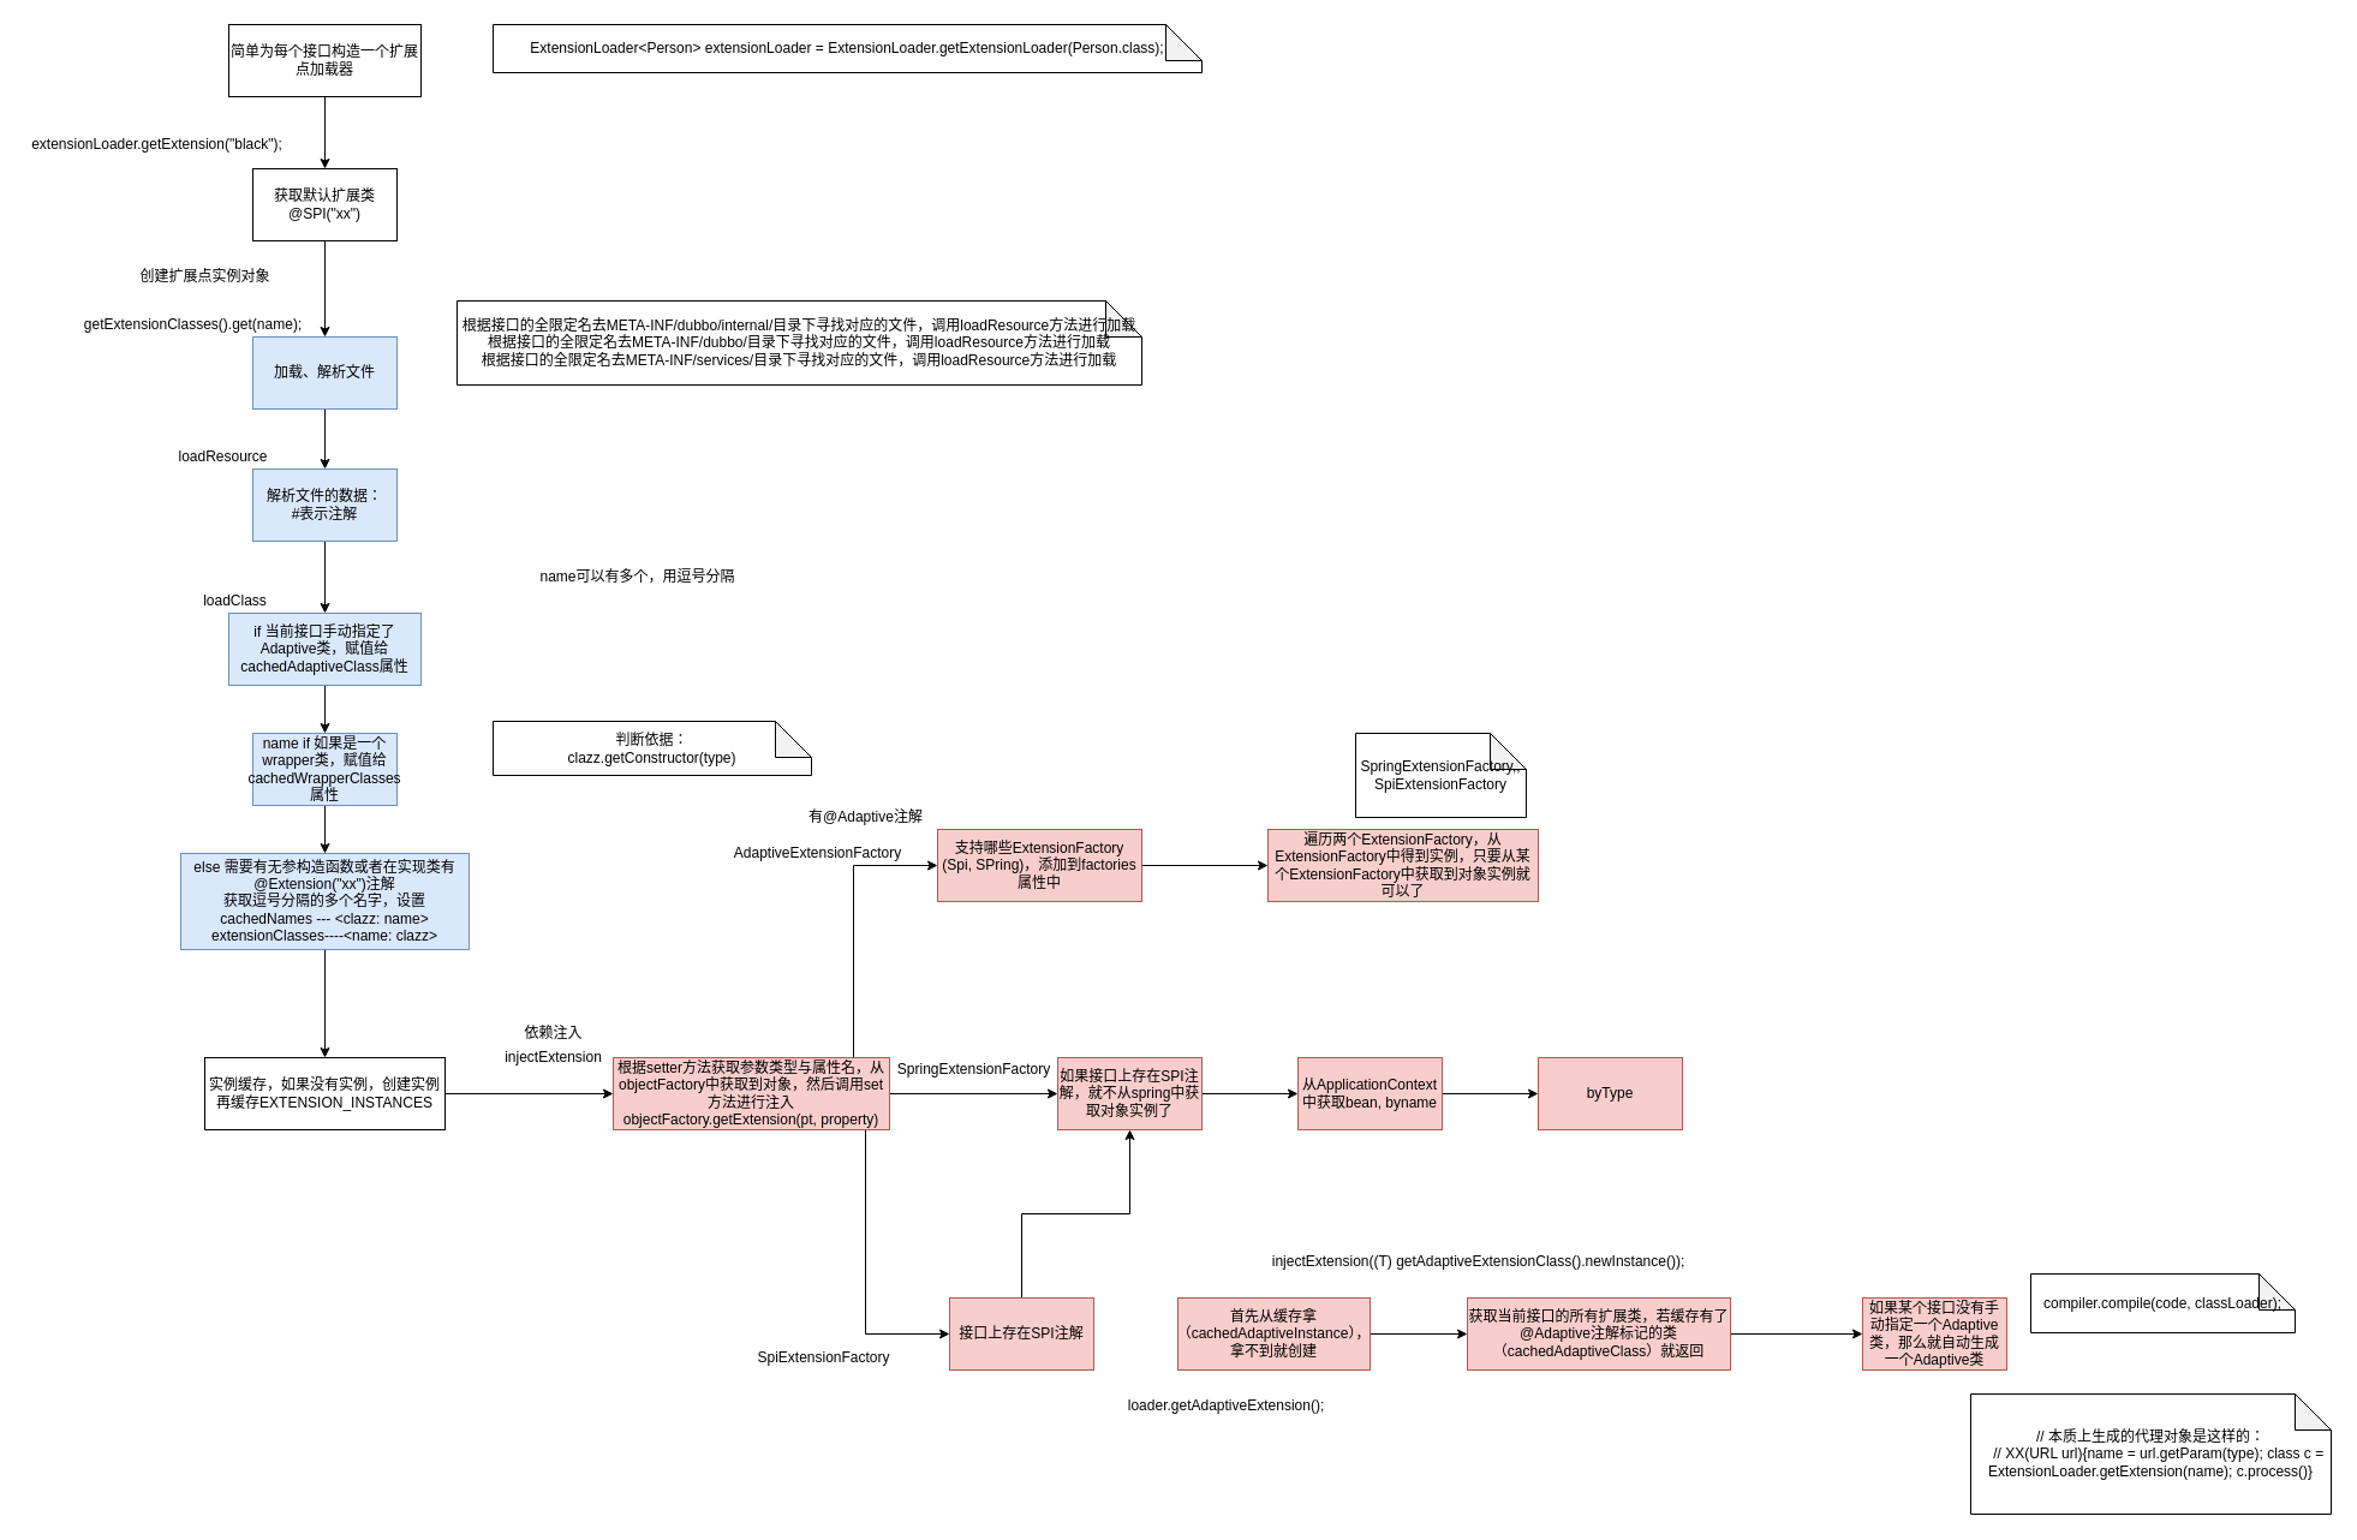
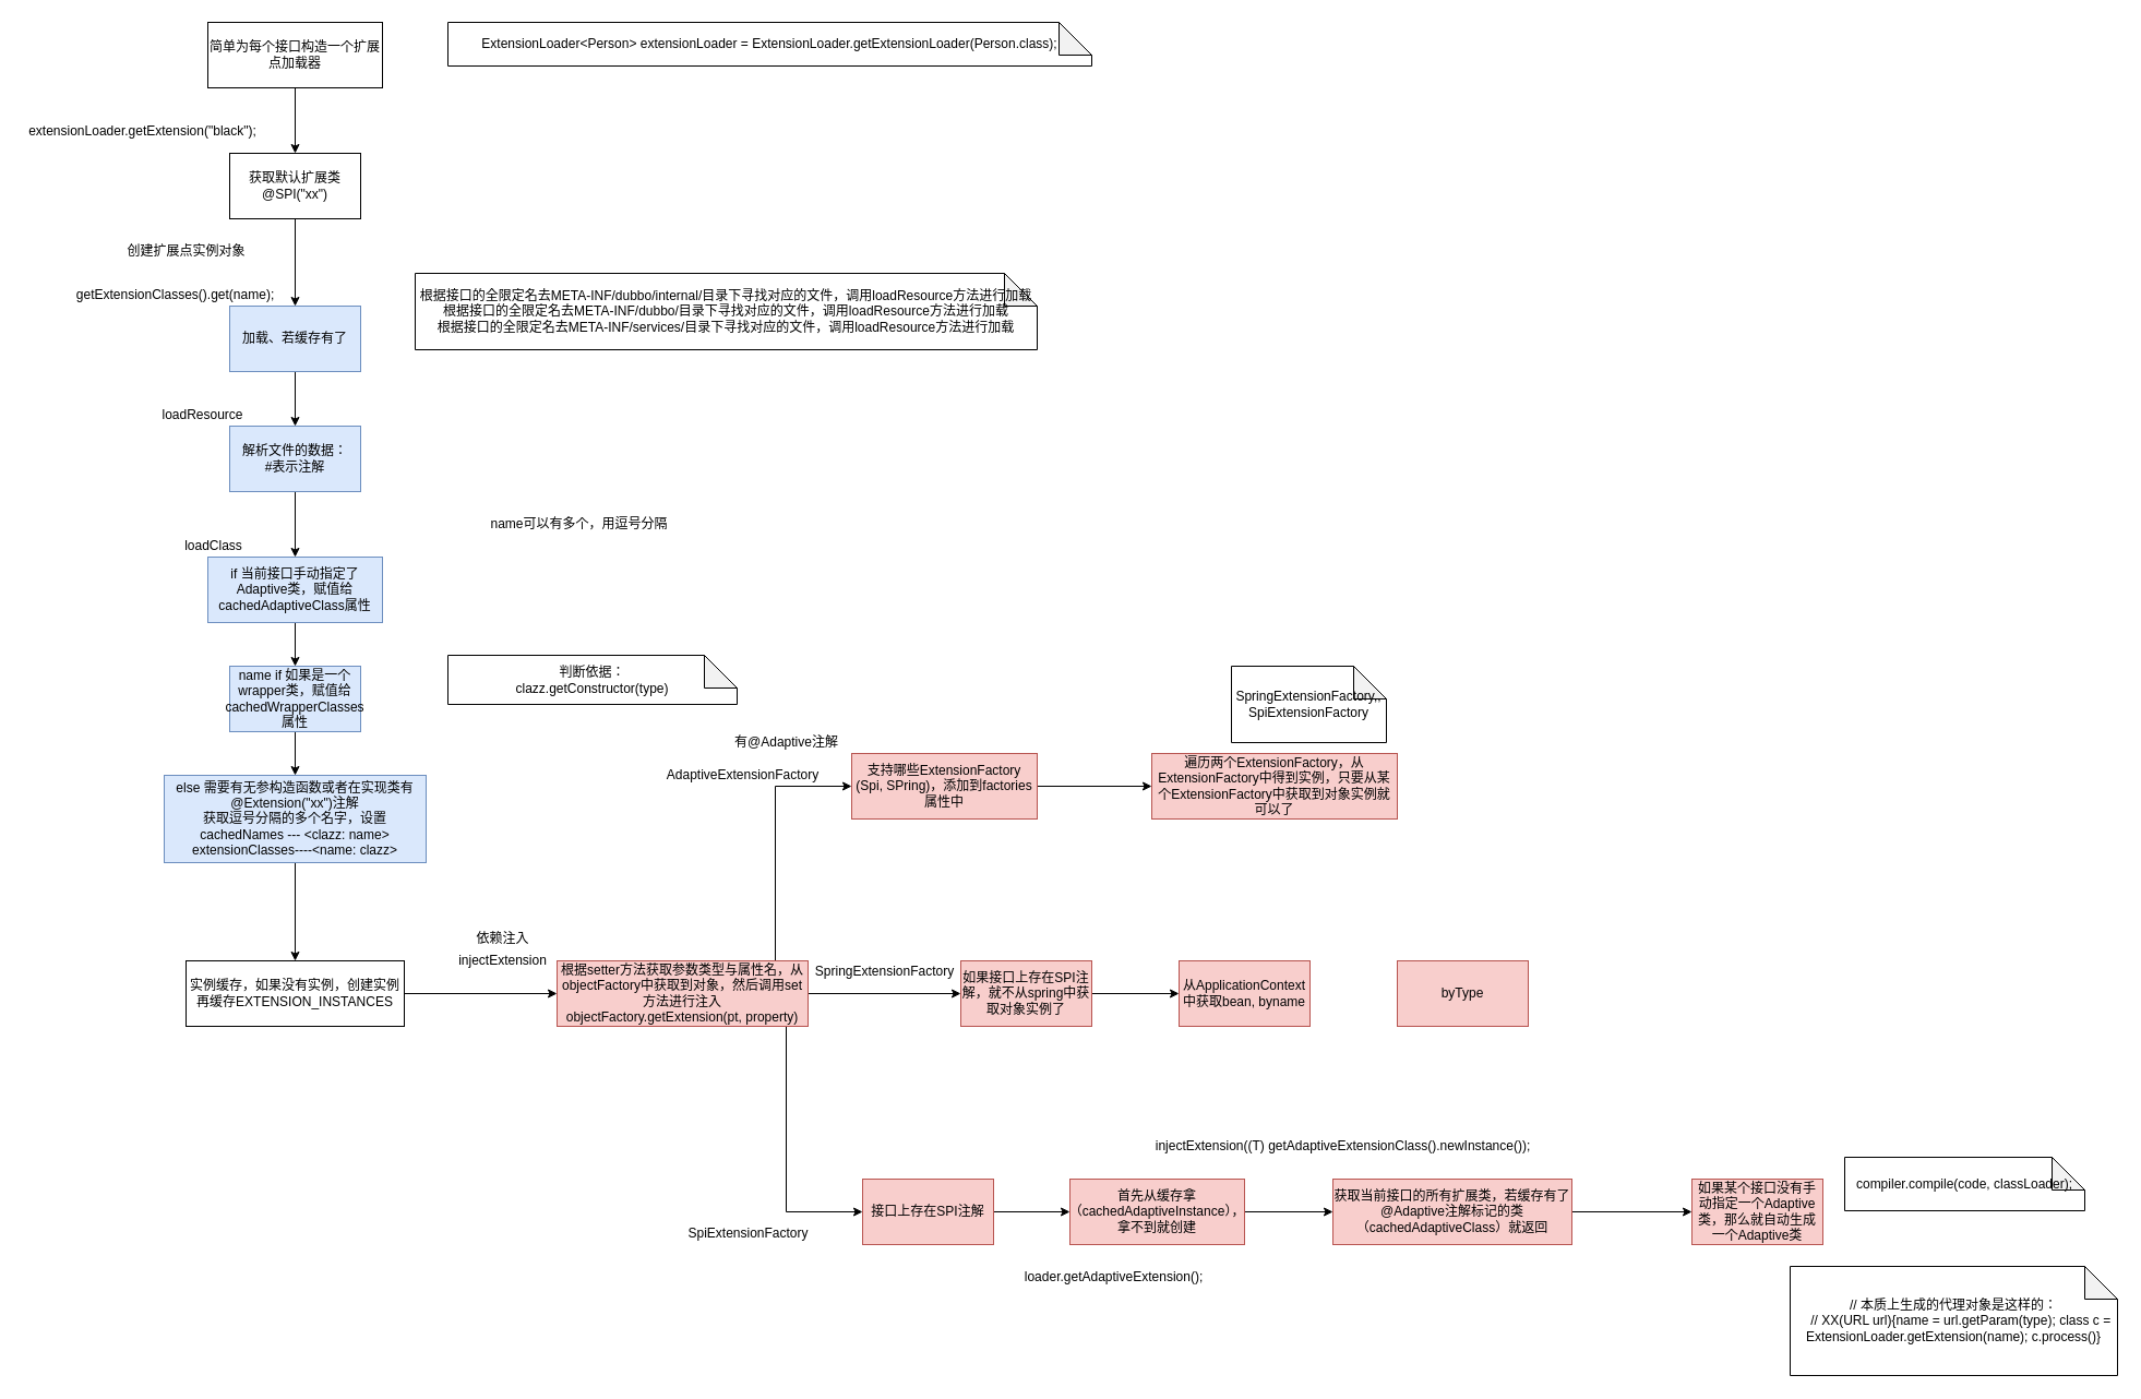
  <mxCell id="0" />
  <mxCell id="1" parent="0" />
  <mxCell id="2" value="" style="edgeStyle=orthogonalEdgeStyle;rounded=0;orthogonalLoop=1;jettySize=auto;html=1;" edge="1" parent="1" source="3" target="6"><mxGeometry relative="1" as="geometry" /></mxCell>
  <mxCell id="3" value="简单为每个接口构造一个扩展点加载器" style="rounded=0;whiteSpace=wrap;html=1;" vertex="1" parent="1"><mxGeometry x="190" y="20" width="160" height="60" as="geometry" /></mxCell>
  <mxCell id="4" value="ExtensionLoader&amp;lt;Person&amp;gt; extensionLoader = ExtensionLoader.getExtensionLoader(Person.class);" style="shape=note;whiteSpace=wrap;html=1;backgroundOutline=1;darkOpacity=0.05;" vertex="1" parent="1"><mxGeometry x="410" y="20" width="590" height="40" as="geometry" /></mxCell>
  <mxCell id="5" value="" style="edgeStyle=orthogonalEdgeStyle;rounded=0;orthogonalLoop=1;jettySize=auto;html=1;" edge="1" parent="1" source="6" target="9"><mxGeometry relative="1" as="geometry" /></mxCell>
  <mxCell id="6" value="获取默认扩展类&lt;br&gt;@SPI(&quot;xx&quot;)" style="whiteSpace=wrap;html=1;rounded=0;" vertex="1" parent="1"><mxGeometry x="210" y="140" width="120" height="60" as="geometry" /></mxCell>
  <mxCell id="7" value="extensionLoader.getExtension(&quot;black&quot;);" style="text;html=1;align=center;verticalAlign=middle;resizable=0;points=[];autosize=1;strokeColor=none;" vertex="1" parent="1"><mxGeometry x="20" y="110" width="220" height="20" as="geometry" /></mxCell>
  <mxCell id="8" value="" style="edgeStyle=orthogonalEdgeStyle;rounded=0;orthogonalLoop=1;jettySize=auto;html=1;" edge="1" parent="1" source="9" target="14"><mxGeometry relative="1" as="geometry" /></mxCell>
- <mxCell id="9" value="加载、解析文件" style="whiteSpace=wrap;html=1;rounded=0;fillColor=#dae8fc;strokeColor=#6c8ebf;" vertex="1" parent="1"><mxGeometry x="210" y="280" width="120" height="60" as="geometry" /></mxCell>
+ <mxCell id="9" value="加载、若缓存有了" style="whiteSpace=wrap;html=1;rounded=0;fillColor=#dae8fc;strokeColor=#6c8ebf;" vertex="1" parent="1"><mxGeometry x="210" y="280" width="120" height="60" as="geometry" /></mxCell>
  <mxCell id="10" value="创建扩展点实例对象" style="text;html=1;align=center;verticalAlign=middle;resizable=0;points=[];autosize=1;strokeColor=none;" vertex="1" parent="1"><mxGeometry x="110" y="220" width="120" height="20" as="geometry" /></mxCell>
  <mxCell id="11" value="getExtensionClasses().get(name);" style="text;html=1;align=center;verticalAlign=middle;resizable=0;points=[];autosize=1;strokeColor=none;" vertex="1" parent="1"><mxGeometry x="60" y="260" width="200" height="20" as="geometry" /></mxCell>
  <mxCell id="12" value="&lt;div&gt;根据接口的全限定名去META-INF/dubbo/internal/目录下寻找对应的文件，调用loadResource方法进行加载&lt;/div&gt;&lt;div&gt;根据接口的全限定名去META-INF/dubbo/目录下寻找对应的文件，调用loadResource方法进行加载&lt;/div&gt;&lt;div&gt;根据接口的全限定名去META-INF/services/目录下寻找对应的文件，调用loadResource方法进行加载&lt;/div&gt;" style="shape=note;whiteSpace=wrap;html=1;backgroundOutline=1;darkOpacity=0.05;" vertex="1" parent="1"><mxGeometry x="380" y="250" width="570" height="70" as="geometry" /></mxCell>
  <mxCell id="13" value="" style="edgeStyle=orthogonalEdgeStyle;rounded=0;orthogonalLoop=1;jettySize=auto;html=1;" edge="1" parent="1" source="14" target="17"><mxGeometry relative="1" as="geometry" /></mxCell>
  <mxCell id="14" value="解析文件的数据：&lt;br&gt;#表示注解&lt;br&gt;" style="whiteSpace=wrap;html=1;rounded=0;strokeColor=#6c8ebf;fillColor=#dae8fc;" vertex="1" parent="1"><mxGeometry x="210" y="390" width="120" height="60" as="geometry" /></mxCell>
  <mxCell id="15" value="loadResource" style="text;html=1;align=center;verticalAlign=middle;resizable=0;points=[];autosize=1;strokeColor=none;" vertex="1" parent="1"><mxGeometry x="140" y="370" width="90" height="20" as="geometry" /></mxCell>
  <mxCell id="16" value="" style="edgeStyle=orthogonalEdgeStyle;rounded=0;orthogonalLoop=1;jettySize=auto;html=1;" edge="1" parent="1" source="17" target="21"><mxGeometry relative="1" as="geometry" /></mxCell>
  <mxCell id="17" value="if 当前接口手动指定了Adaptive类，赋值给cachedAdaptiveClass属性" style="whiteSpace=wrap;html=1;rounded=0;strokeColor=#6c8ebf;fillColor=#dae8fc;" vertex="1" parent="1"><mxGeometry x="190" y="510" width="160" height="60" as="geometry" /></mxCell>
  <mxCell id="18" value="loadClass" style="text;html=1;align=center;verticalAlign=middle;resizable=0;points=[];autosize=1;strokeColor=none;" vertex="1" parent="1"><mxGeometry x="160" y="490" width="70" height="20" as="geometry" /></mxCell>
  <mxCell id="19" value="&lt;span&gt;name可以有多个，用逗号分隔&lt;/span&gt;" style="text;html=1;align=center;verticalAlign=middle;resizable=0;points=[];autosize=1;strokeColor=none;" vertex="1" parent="1"><mxGeometry x="440" y="470" width="180" height="20" as="geometry" /></mxCell>
  <mxCell id="20" value="" style="edgeStyle=orthogonalEdgeStyle;rounded=0;orthogonalLoop=1;jettySize=auto;html=1;" edge="1" parent="1" source="21" target="24"><mxGeometry relative="1" as="geometry" /></mxCell>
  <mxCell id="21" value="name if 如果是一个wrapper类，赋值给cachedWrapperClasses属性" style="whiteSpace=wrap;html=1;rounded=0;strokeColor=#6c8ebf;fillColor=#dae8fc;" vertex="1" parent="1"><mxGeometry x="210" y="610" width="120" height="60" as="geometry" /></mxCell>
  <mxCell id="22" value="判断依据：&lt;br&gt;clazz.getConstructor(type)" style="shape=note;whiteSpace=wrap;html=1;backgroundOutline=1;darkOpacity=0.05;" vertex="1" parent="1"><mxGeometry x="410" y="600" width="265" height="45" as="geometry" /></mxCell>
  <mxCell id="23" value="" style="edgeStyle=orthogonalEdgeStyle;rounded=0;orthogonalLoop=1;jettySize=auto;html=1;" edge="1" parent="1" source="24" target="26"><mxGeometry relative="1" as="geometry" /></mxCell>
  <mxCell id="24" value="else 需要有无参构造函数或者在实现类有@Extension(&quot;xx&quot;)注解&lt;br&gt;获取逗号分隔的多个名字，设置cachedNames --- &amp;lt;clazz: name&amp;gt;&lt;br&gt;extensionClasses----&amp;lt;name: clazz&amp;gt;" style="whiteSpace=wrap;html=1;rounded=0;strokeColor=#6c8ebf;fillColor=#dae8fc;" vertex="1" parent="1"><mxGeometry x="150" y="710" width="240" height="80" as="geometry" /></mxCell>
  <mxCell id="25" value="" style="edgeStyle=orthogonalEdgeStyle;rounded=0;orthogonalLoop=1;jettySize=auto;html=1;" edge="1" parent="1" source="26" target="30"><mxGeometry relative="1" as="geometry" /></mxCell>
  <mxCell id="26" value="实例缓存，如果没有实例，创建实例再缓存EXTENSION_INSTANCES" style="whiteSpace=wrap;html=1;rounded=0;" vertex="1" parent="1"><mxGeometry x="170" y="880" width="200" height="60" as="geometry" /></mxCell>
  <mxCell id="27" value="" style="edgeStyle=orthogonalEdgeStyle;rounded=0;orthogonalLoop=1;jettySize=auto;html=1;" edge="1" parent="1" source="30" target="34"><mxGeometry relative="1" as="geometry"><Array as="points"><mxPoint x="710" y="720" /></Array></mxGeometry></mxCell>
  <mxCell id="28" value="" style="edgeStyle=orthogonalEdgeStyle;rounded=0;orthogonalLoop=1;jettySize=auto;html=1;" edge="1" parent="1" source="30" target="39"><mxGeometry relative="1" as="geometry" /></mxCell>
  <mxCell id="29" value="" style="edgeStyle=orthogonalEdgeStyle;rounded=0;orthogonalLoop=1;jettySize=auto;html=1;" edge="1" parent="1" source="30" target="46"><mxGeometry relative="1" as="geometry"><Array as="points"><mxPoint x="720" y="1110" /></Array></mxGeometry></mxCell>
  <mxCell id="30" value="根据setter方法获取参数类型与属性名，从objectFactory中获取到对象，然后调用set方法进行注入&lt;br&gt;objectFactory.getExtension(pt, property)" style="whiteSpace=wrap;html=1;rounded=0;fillColor=#f8cecc;strokeColor=#b85450;" vertex="1" parent="1"><mxGeometry x="510" y="880" width="230" height="60" as="geometry" /></mxCell>
  <mxCell id="31" value="依赖注入" style="text;html=1;align=center;verticalAlign=middle;resizable=0;points=[];autosize=1;strokeColor=none;" vertex="1" parent="1"><mxGeometry x="430" y="850" width="60" height="20" as="geometry" /></mxCell>
  <mxCell id="32" value="injectExtension" style="text;html=1;align=center;verticalAlign=middle;resizable=0;points=[];autosize=1;strokeColor=none;" vertex="1" parent="1"><mxGeometry x="410" y="870" width="100" height="20" as="geometry" /></mxCell>
  <mxCell id="33" value="" style="edgeStyle=orthogonalEdgeStyle;rounded=0;orthogonalLoop=1;jettySize=auto;html=1;" edge="1" parent="1" source="34" target="36"><mxGeometry relative="1" as="geometry" /></mxCell>
  <mxCell id="34" value="支持哪些ExtensionFactory (Spi, SPring)，添加到factories属性中" style="whiteSpace=wrap;html=1;rounded=0;strokeColor=#b85450;fillColor=#f8cecc;" vertex="1" parent="1"><mxGeometry x="780" y="690" width="170" height="60" as="geometry" /></mxCell>
  <mxCell id="35" value="AdaptiveExtensionFactory" style="text;html=1;align=center;verticalAlign=middle;resizable=0;points=[];autosize=1;strokeColor=none;" vertex="1" parent="1"><mxGeometry x="605" y="700" width="150" height="20" as="geometry" /></mxCell>
  <mxCell id="36" value="遍历两个ExtensionFactory，从ExtensionFactory中得到实例，只要从某个ExtensionFactory中获取到对象实例就可以了" style="whiteSpace=wrap;html=1;rounded=0;strokeColor=#b85450;fillColor=#f8cecc;" vertex="1" parent="1"><mxGeometry x="1055" y="690" width="225" height="60" as="geometry" /></mxCell>
  <mxCell id="37" value="SpringExtensionFactory,, SpiExtensionFactory" style="shape=note;whiteSpace=wrap;html=1;backgroundOutline=1;darkOpacity=0.05;" vertex="1" parent="1"><mxGeometry x="1128" y="610" width="142" height="70" as="geometry" /></mxCell>
  <mxCell id="38" value="" style="edgeStyle=orthogonalEdgeStyle;rounded=0;orthogonalLoop=1;jettySize=auto;html=1;" edge="1" parent="1" source="39" target="43"><mxGeometry relative="1" as="geometry" /></mxCell>
  <mxCell id="39" value="如果接口上存在SPI注解，就不从spring中获取对象实例了" style="whiteSpace=wrap;html=1;rounded=0;strokeColor=#b85450;fillColor=#f8cecc;" vertex="1" parent="1"><mxGeometry x="880" y="880" width="120" height="60" as="geometry" /></mxCell>
  <mxCell id="40" value="有@Adaptive注解" style="text;html=1;align=center;verticalAlign=middle;resizable=0;points=[];autosize=1;strokeColor=none;" vertex="1" parent="1"><mxGeometry x="665" y="670" width="110" height="20" as="geometry" /></mxCell>
  <mxCell id="41" value="SpringExtensionFactory" style="text;html=1;align=center;verticalAlign=middle;resizable=0;points=[];autosize=1;strokeColor=none;" vertex="1" parent="1"><mxGeometry x="740" y="880" width="140" height="20" as="geometry" /></mxCell>
- <mxCell id="42" value="" style="edgeStyle=orthogonalEdgeStyle;rounded=0;orthogonalLoop=1;jettySize=auto;html=1;" edge="1" parent="1" source="43" target="44"><mxGeometry relative="1" as="geometry" /></mxCell>
  <mxCell id="43" value="从ApplicationContext中获取bean, byname" style="whiteSpace=wrap;html=1;rounded=0;strokeColor=#b85450;fillColor=#f8cecc;" vertex="1" parent="1"><mxGeometry x="1080" y="880" width="120" height="60" as="geometry" /></mxCell>
  <mxCell id="44" value="byType" style="whiteSpace=wrap;html=1;rounded=0;strokeColor=#b85450;fillColor=#f8cecc;" vertex="1" parent="1"><mxGeometry x="1280" y="880" width="120" height="60" as="geometry" /></mxCell>
- <mxCell id="45" value="" style="edgeStyle=orthogonalEdgeStyle;rounded=0;orthogonalLoop=1;jettySize=auto;html=1;" edge="1" parent="1" source="46" target="39"><mxGeometry relative="1" as="geometry" /></mxCell>
+ <mxCell id="45" value="" style="edgeStyle=orthogonalEdgeStyle;rounded=0;orthogonalLoop=1;jettySize=auto;html=1;" edge="1" parent="1" source="46" target="49"><mxGeometry relative="1" as="geometry" /></mxCell>
  <mxCell id="46" value="接口上存在SPI注解" style="whiteSpace=wrap;html=1;rounded=0;strokeColor=#b85450;fillColor=#f8cecc;" vertex="1" parent="1"><mxGeometry x="790" y="1080" width="120" height="60" as="geometry" /></mxCell>
  <mxCell id="47" value="SpiExtensionFactory" style="text;html=1;align=center;verticalAlign=middle;resizable=0;points=[];autosize=1;strokeColor=none;" vertex="1" parent="1"><mxGeometry x="620" y="1120" width="130" height="20" as="geometry" /></mxCell>
  <mxCell id="48" value="" style="edgeStyle=orthogonalEdgeStyle;rounded=0;orthogonalLoop=1;jettySize=auto;html=1;" edge="1" parent="1" source="49" target="52"><mxGeometry relative="1" as="geometry" /></mxCell>
  <mxCell id="49" value="首先从缓存拿（cachedAdaptiveInstance），拿不到就创建" style="whiteSpace=wrap;html=1;rounded=0;strokeColor=#b85450;fillColor=#f8cecc;" vertex="1" parent="1"><mxGeometry x="980" y="1080" width="160" height="60" as="geometry" /></mxCell>
  <mxCell id="50" value="loader.getAdaptiveExtension();" style="text;html=1;align=center;verticalAlign=middle;resizable=0;points=[];autosize=1;strokeColor=none;" vertex="1" parent="1"><mxGeometry x="930" y="1160" width="180" height="20" as="geometry" /></mxCell>
  <mxCell id="51" value="" style="edgeStyle=orthogonalEdgeStyle;rounded=0;orthogonalLoop=1;jettySize=auto;html=1;" edge="1" parent="1" source="52" target="54"><mxGeometry relative="1" as="geometry" /></mxCell>
  <mxCell id="52" value="获取当前接口的所有扩展类，若缓存有了@Adaptive注解标记的类（cachedAdaptiveClass）就返回" style="whiteSpace=wrap;html=1;rounded=0;strokeColor=#b85450;fillColor=#f8cecc;" vertex="1" parent="1"><mxGeometry x="1221" y="1080" width="219" height="60" as="geometry" /></mxCell>
  <mxCell id="53" value="injectExtension((T) getAdaptiveExtensionClass().newInstance());" style="text;html=1;align=center;verticalAlign=middle;resizable=0;points=[];autosize=1;strokeColor=none;" vertex="1" parent="1"><mxGeometry x="1050" y="1040" width="360" height="20" as="geometry" /></mxCell>
  <mxCell id="54" value="如果某个接口没有手动指定一个Adaptive类，那么就自动生成一个Adaptive类" style="whiteSpace=wrap;html=1;rounded=0;strokeColor=#b85450;fillColor=#f8cecc;" vertex="1" parent="1"><mxGeometry x="1550" y="1080" width="120" height="60" as="geometry" /></mxCell>
  <mxCell id="55" value="&lt;div&gt;// 本质上生成的代理对象是这样的：&lt;/div&gt;&lt;div&gt;&amp;nbsp; &amp;nbsp; // XX(URL url){name = url.getParam(type); class c = ExtensionLoader.getExtension(name); c.process()}&lt;/div&gt;" style="shape=note;whiteSpace=wrap;html=1;backgroundOutline=1;darkOpacity=0.05;" vertex="1" parent="1"><mxGeometry x="1640" y="1160" width="300" height="100" as="geometry" /></mxCell>
  <mxCell id="56" value="compiler.compile(code, classLoader);" style="shape=note;whiteSpace=wrap;html=1;backgroundOutline=1;darkOpacity=0.05;" vertex="1" parent="1"><mxGeometry x="1690" y="1060" width="220" height="49" as="geometry" /></mxCell>
